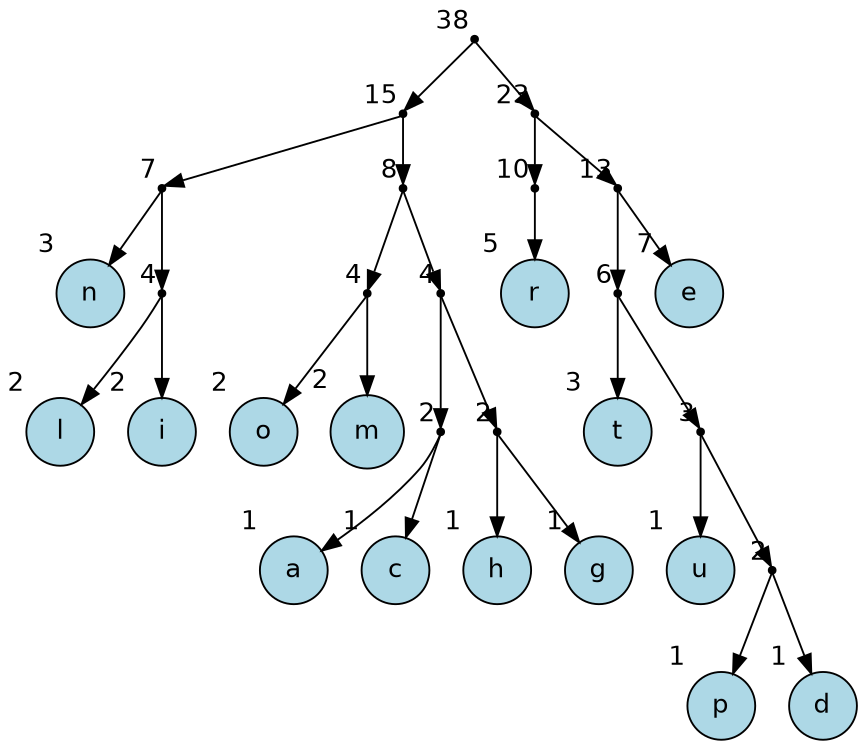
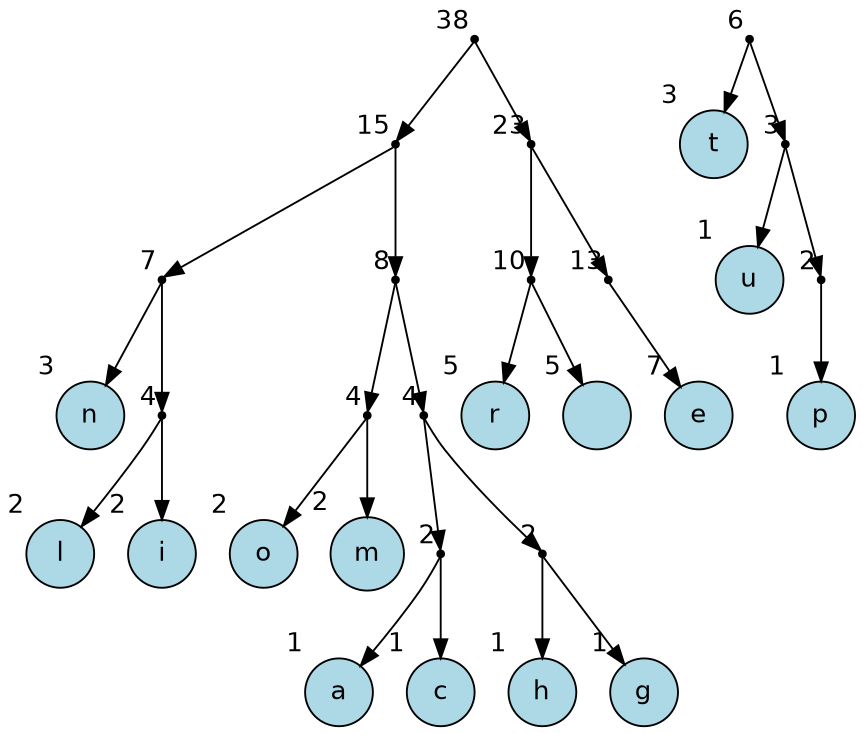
  digraph {
    fontname="DejaVu Sans"
    node [shape=circle xlabel=2 fontname="DejaVu Sans" fillcolor=lightblue style=filled]
    edge [fontname="DejaVu Sans"]
    N144 [height=0.05 shape=point width=0.05 xlabel=38 fillcolor="" style=""]
    N142 [height=0.05 shape=point width=0.05 xlabel=15 fillcolor="" style=""]
    N143 [height=0.05 shape=point width=0.05 xlabel=23 fillcolor="" style=""]
    N138 [height=0.05 shape=point width=0.05 xlabel=7 fillcolor="" style=""]
    N139 [height=0.05 shape=point width=0.05 xlabel=8 fillcolor="" style=""]
    n6 [label=n xlabel=3]
    N136 [height=0.05 shape=point width=0.05 xlabel=4 fillcolor="" style=""]
    n8 [label=l]
    n9 [label=i]
    N135 [height=0.05 shape=point width=0.05 xlabel=4 fillcolor="" style=""]
    N134 [height=0.05 shape=point width=0.05 xlabel=4 fillcolor="" style=""]
    n12 [label=o]
    n13 [label=m]
    N130 [height=0.05 shape=point width=0.05 fillcolor="" style=""]
    N131 [height=0.05 shape=point width=0.05 fillcolor="" style=""]
    n16 [label=a xlabel=1]
    n17 [label=c xlabel=1]
    n18 [label=h xlabel=1]
    n19 [label=g xlabel=1]
    N140 [height=0.05 shape=point width=0.05 xlabel=10 fillcolor="" style=""]
    N141 [height=0.05 shape=point width=0.05 xlabel=13 fillcolor="" style=""]
    n22 [label=r xlabel=5]
+   n23 [label=" " xlabel=5]
    N137 [height=0.05 shape=point width=0.05 xlabel=6 fillcolor="" style=""]
    n25 [label=e xlabel=7]
    n26 [label=t xlabel=3]
    N133 [height=0.05 shape=point width=0.05 xlabel=3 fillcolor="" style=""]
    n28 [label=u xlabel=1]
    N132 [height=0.05 shape=point width=0.05 fillcolor="" style=""]
    n30 [label=p xlabel=1]
-   n31 [label=d xlabel=1]
    N144 -> N142
    N144 -> N143
    N142 -> N138
    N142 -> N139
    N143 -> N140
    N143 -> N141
    N138 -> n6
    N138 -> N136
    N139 -> N135
    N139 -> N134
    N136 -> n8
    N136 -> n9
    N135 -> n12
    N135 -> n13
    N134 -> N130
    N134 -> N131
    N130 -> n16
    N130 -> n17
    N131 -> n18
    N131 -> n19
    N140 -> n22
-   N141 -> N137
+   N140 -> n23
    N141 -> n25
    N137 -> n26
    N137 -> N133
    N133 -> n28
    N133 -> N132
    N132 -> n30
-   N132 -> n31
  }
